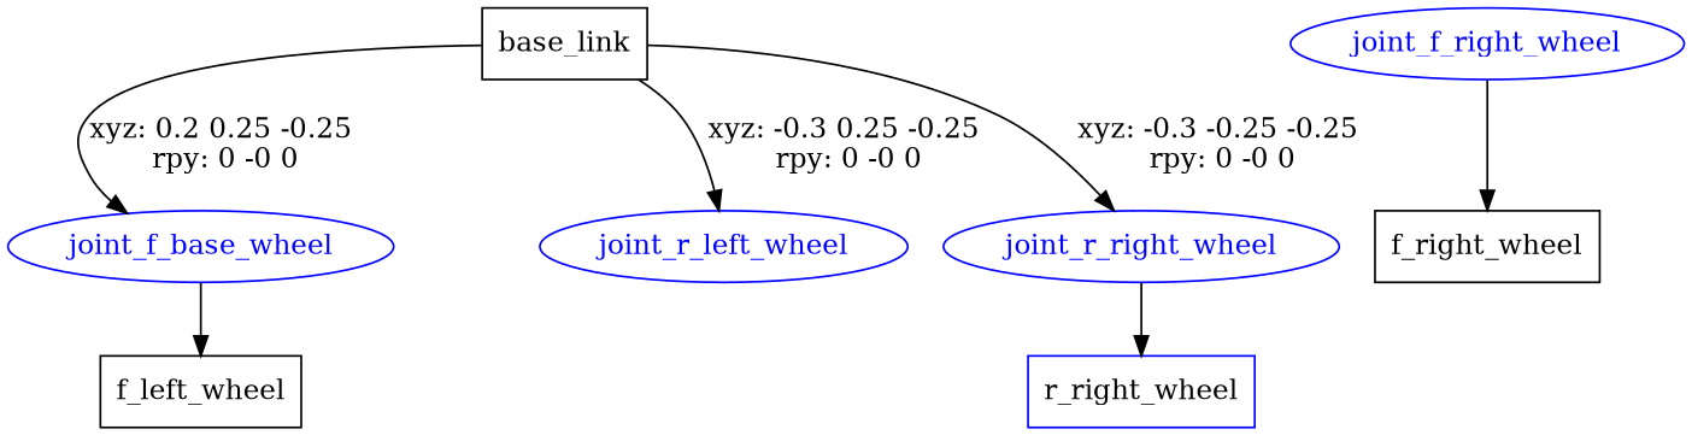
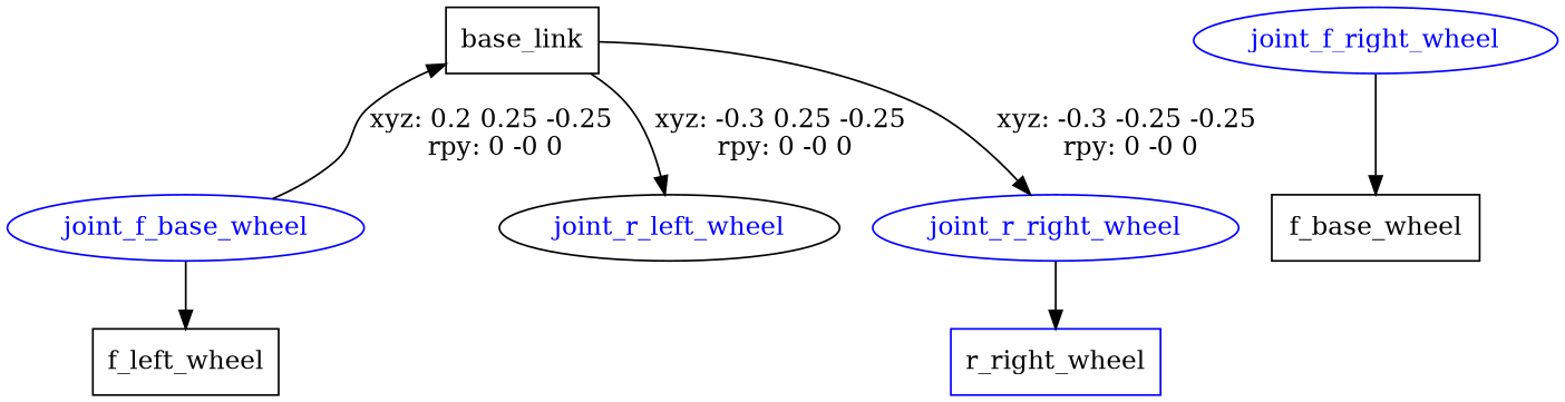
  digraph {
    node [shape=box color=blue]
    n1 [label=base_link color=""]
    n2 [fontcolor=blue label=joint_f_base_wheel shape=ellipse]
-   joint_r_left_wheel [fontcolor=blue shape=ellipse]
+   joint_r_left_wheel [color=black fontcolor=blue shape=ellipse]
    joint_r_right_wheel [fontcolor=blue shape=ellipse]
    n5 [label=f_left_wheel color=""]
    joint_f_right_wheel [fontcolor=blue shape=ellipse]
-   n7 [label=f_right_wheel color=""]
+   n7 [label=f_base_wheel color=""]
    n8 [label=r_right_wheel]
-   n1 -> n2 [label="xyz: 0.2 0.25 -0.25 \nrpy: 0 -0 0"]
+   n2 -> n1 [label="xyz: 0.2 0.25 -0.25 \nrpy: 0 -0 0"]
    n1 -> joint_r_left_wheel [label="xyz: -0.3 0.25 -0.25 \nrpy: 0 -0 0"]
    n1 -> joint_r_right_wheel [label="xyz: -0.3 -0.25 -0.25 \nrpy: 0 -0 0"]
    n2 -> n5
    joint_r_right_wheel -> n8
    joint_f_right_wheel -> n7
  }
